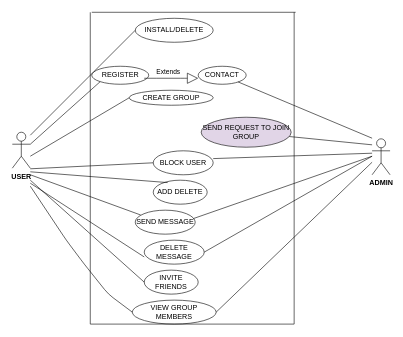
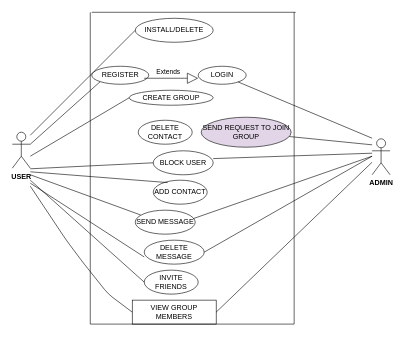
  <mxCell id="0" />
  <mxCell id="1" parent="0" />
  <mxCell id="2" value="&lt;b&gt;USER&lt;/b&gt;" style="shape=umlActor;verticalLabelPosition=bottom;labelBackgroundColor=#ffffff;verticalAlign=top;html=1;" vertex="1" parent="1"><mxGeometry x="20" y="220" width="30" height="60" as="geometry" /></mxCell>
  <mxCell id="3" value="&lt;b&gt;ADMIN&lt;/b&gt;" style="shape=umlActor;verticalLabelPosition=bottom;labelBackgroundColor=#ffffff;verticalAlign=top;html=1;" vertex="1" parent="1"><mxGeometry x="620" y="231" width="30" height="60" as="geometry" /></mxCell>
- <mxCell id="4" value="ADD DELETE" style="ellipse;whiteSpace=wrap;html=1;" vertex="1" parent="1"><mxGeometry x="255" y="300" width="90" height="40" as="geometry" /></mxCell>
+ <mxCell id="4" value="ADD CONTACT" style="ellipse;whiteSpace=wrap;html=1;" vertex="1" parent="1"><mxGeometry x="255" y="300" width="90" height="40" as="geometry" /></mxCell>
  <mxCell id="5" value="SEND MESSAGE" style="ellipse;whiteSpace=wrap;html=1;" vertex="1" parent="1"><mxGeometry x="225" y="350" width="100" height="40" as="geometry" /></mxCell>
  <mxCell id="6" value="REGISTER" style="ellipse;whiteSpace=wrap;html=1;" vertex="1" parent="1"><mxGeometry x="152.5" y="110" width="95" height="30" as="geometry" /></mxCell>
  <mxCell id="7" value="CREATE GROUP" style="ellipse;whiteSpace=wrap;html=1;" vertex="1" parent="1"><mxGeometry x="215" y="150" width="140" height="25" as="geometry" /></mxCell>
  <mxCell id="8" value="DELETE MESSAGE" style="ellipse;whiteSpace=wrap;html=1;" vertex="1" parent="1"><mxGeometry x="240" y="400" width="100" height="40" as="geometry" /></mxCell>
  <mxCell id="9" value="BLOCK USER" style="ellipse;whiteSpace=wrap;html=1;" vertex="1" parent="1"><mxGeometry x="255" y="251" width="100" height="40" as="geometry" /></mxCell>
  <mxCell id="10" value="SEND REQUEST TO JOIN GROUP" style="ellipse;whiteSpace=wrap;html=1;fillColor=#e1d5e7;" vertex="1" parent="1"><mxGeometry x="335" y="195" width="150" height="50" as="geometry" /></mxCell>
  <mxCell id="11" value="INVITE FRIENDS" style="ellipse;whiteSpace=wrap;html=1;" vertex="1" parent="1"><mxGeometry x="240" y="450" width="90" height="40" as="geometry" /></mxCell>
- <mxCell id="13" value="VIEW GROUP MEMBERS" style="ellipse;whiteSpace=wrap;html=1;" vertex="1" parent="1"><mxGeometry x="220" y="500" width="140" height="40" as="geometry" /></mxCell>
- <mxCell id="14" value="CONTACT" style="ellipse;whiteSpace=wrap;html=1;" vertex="1" parent="1"><mxGeometry x="330" y="110" width="80" height="30" as="geometry" /></mxCell>
+ <mxCell id="12" value="DELETE CONTACT" style="ellipse;whiteSpace=wrap;html=1;" vertex="1" parent="1"><mxGeometry x="230" y="200" width="90" height="40" as="geometry" /></mxCell>
+ <mxCell id="13" value="VIEW GROUP MEMBERS" style="whiteSpace=wrap;html=1;rounded=0;" vertex="1" parent="1"><mxGeometry x="220" y="500" width="140" height="40" as="geometry" /></mxCell>
+ <mxCell id="14" value="LOGIN" style="ellipse;whiteSpace=wrap;html=1;" vertex="1" parent="1"><mxGeometry x="330" y="110" width="80" height="30" as="geometry" /></mxCell>
  <mxCell id="15" value="INSTALL/DELETE" style="ellipse;whiteSpace=wrap;html=1;" vertex="1" parent="1"><mxGeometry x="225" y="30" width="130" height="40" as="geometry" /></mxCell>
  <mxCell id="16" value="Extends" style="endArrow=block;endSize=16;endFill=0;html=1;entryX=0;entryY=0.667;entryDx=0;entryDy=0;entryPerimeter=0;" edge="1" parent="1" target="14"><mxGeometry x="-0.117" y="10" width="160" relative="1" as="geometry"><mxPoint x="240" y="130" as="sourcePoint" /><mxPoint x="330" y="130" as="targetPoint" /><Array as="points"><mxPoint x="250" y="130" /><mxPoint x="310" y="130" /></Array><mxPoint as="offset" /></mxGeometry></mxCell>
  <mxCell id="17" value="" style="endArrow=none;html=1;entryX=0;entryY=0.5;entryDx=0;entryDy=0;" edge="1" parent="1" target="11"><mxGeometry width="50" height="50" relative="1" as="geometry"><mxPoint x="50" y="300" as="sourcePoint" /><mxPoint x="100" y="250" as="targetPoint" /></mxGeometry></mxCell>
  <mxCell id="18" value="" style="endArrow=none;html=1;entryX=0;entryY=0.5;entryDx=0;entryDy=0;" edge="1" parent="1" target="15"><mxGeometry width="50" height="50" relative="1" as="geometry"><mxPoint x="50" y="225" as="sourcePoint" /><mxPoint x="100" y="175" as="targetPoint" /></mxGeometry></mxCell>
  <mxCell id="19" value="" style="endArrow=none;html=1;entryX=0;entryY=0.7;entryDx=0;entryDy=0;entryPerimeter=0;" edge="1" parent="1" target="8"><mxGeometry width="50" height="50" relative="1" as="geometry"><mxPoint x="50" y="305" as="sourcePoint" /><mxPoint x="100" y="255" as="targetPoint" /></mxGeometry></mxCell>
  <mxCell id="20" value="" style="endArrow=none;html=1;entryX=0;entryY=1;entryDx=0;entryDy=0;" edge="1" parent="1" target="6"><mxGeometry width="50" height="50" relative="1" as="geometry"><mxPoint x="50" y="240" as="sourcePoint" /><mxPoint x="100" y="190" as="targetPoint" /></mxGeometry></mxCell>
  <mxCell id="21" value="" style="endArrow=none;html=1;entryX=0.09;entryY=0.2;entryDx=0;entryDy=0;entryPerimeter=0;" edge="1" parent="1" target="5"><mxGeometry width="50" height="50" relative="1" as="geometry"><mxPoint x="50" y="291" as="sourcePoint" /><mxPoint x="100" y="241" as="targetPoint" /></mxGeometry></mxCell>
  <mxCell id="22" value="" style="endArrow=none;html=1;entryX=0;entryY=0.5;entryDx=0;entryDy=0;" edge="1" parent="1" target="7"><mxGeometry width="50" height="50" relative="1" as="geometry"><mxPoint x="50" y="260" as="sourcePoint" /><mxPoint x="100" y="210" as="targetPoint" /></mxGeometry></mxCell>
  <mxCell id="23" value="" style="endArrow=none;html=1;entryX=0;entryY=0.5;entryDx=0;entryDy=0;" edge="1" parent="1" target="9"><mxGeometry width="50" height="50" relative="1" as="geometry"><mxPoint x="50" y="281" as="sourcePoint" /><mxPoint x="100" y="231" as="targetPoint" /></mxGeometry></mxCell>
  <mxCell id="24" value="" style="endArrow=none;html=1;entryX=0.267;entryY=0.1;entryDx=0;entryDy=0;entryPerimeter=0;" edge="1" parent="1" target="4"><mxGeometry width="50" height="50" relative="1" as="geometry"><mxPoint x="50" y="286" as="sourcePoint" /><mxPoint x="100" y="236" as="targetPoint" /></mxGeometry></mxCell>
  <mxCell id="25" value="" style="endArrow=none;html=1;entryX=0;entryY=0.5;entryDx=0;entryDy=0;" edge="1" parent="1" target="13"><mxGeometry width="50" height="50" relative="1" as="geometry"><mxPoint x="50" y="310" as="sourcePoint" /><mxPoint x="100" y="260" as="targetPoint" /><Array as="points"><mxPoint x="110" y="400" /><mxPoint x="140" y="440" /><mxPoint x="180" y="490" /></Array></mxGeometry></mxCell>
  <mxCell id="26" value="" style="endArrow=none;html=1;exitX=1;exitY=0.5;exitDx=0;exitDy=0;" edge="1" parent="1" source="8"><mxGeometry width="50" height="50" relative="1" as="geometry"><mxPoint x="570" y="310" as="sourcePoint" /><mxPoint x="620" y="260" as="targetPoint" /><Array as="points" /></mxGeometry></mxCell>
  <mxCell id="27" value="" style="endArrow=none;html=1;exitX=1;exitY=0.5;exitDx=0;exitDy=0;" edge="1" parent="1" source="13"><mxGeometry width="50" height="50" relative="1" as="geometry"><mxPoint x="361" y="512" as="sourcePoint" /><mxPoint x="620" y="270" as="targetPoint" /></mxGeometry></mxCell>
  <mxCell id="28" value="" style="endArrow=none;html=1;exitX=1;exitY=0.325;exitDx=0;exitDy=0;exitPerimeter=0;" edge="1" parent="1" source="9"><mxGeometry width="50" height="50" relative="1" as="geometry"><mxPoint x="570" y="305" as="sourcePoint" /><mxPoint x="620" y="255" as="targetPoint" /></mxGeometry></mxCell>
  <mxCell id="29" value="" style="endArrow=none;html=1;" edge="1" parent="1" source="10"><mxGeometry width="50" height="50" relative="1" as="geometry"><mxPoint x="560" y="230" as="sourcePoint" /><mxPoint x="620" y="241" as="targetPoint" /></mxGeometry></mxCell>
  <mxCell id="30" value="" style="endArrow=none;html=1;" edge="1" parent="1" source="14"><mxGeometry width="50" height="50" relative="1" as="geometry"><mxPoint x="570" y="280" as="sourcePoint" /><mxPoint x="620" y="230" as="targetPoint" /></mxGeometry></mxCell>
  <mxCell id="31" value="" style="endArrow=none;html=1;exitX=0.97;exitY=0.35;exitDx=0;exitDy=0;exitPerimeter=0;" edge="1" parent="1" source="5"><mxGeometry width="50" height="50" relative="1" as="geometry"><mxPoint x="330" y="360" as="sourcePoint" /><mxPoint x="620" y="260" as="targetPoint" /></mxGeometry></mxCell>
  <mxCell id="32" value="" style="endArrow=none;html=1;" edge="1" parent="1"><mxGeometry width="50" height="50" relative="1" as="geometry"><mxPoint x="150" y="540" as="sourcePoint" /><mxPoint x="150" y="20" as="targetPoint" /></mxGeometry></mxCell>
  <mxCell id="33" value="" style="endArrow=none;html=1;" edge="1" parent="1"><mxGeometry width="50" height="50" relative="1" as="geometry"><mxPoint x="152.5" y="20" as="sourcePoint" /><mxPoint x="492.5" y="20" as="targetPoint" /></mxGeometry></mxCell>
  <mxCell id="34" value="" style="endArrow=none;html=1;" edge="1" parent="1"><mxGeometry width="50" height="50" relative="1" as="geometry"><mxPoint x="490" y="540" as="sourcePoint" /><mxPoint x="490" y="20" as="targetPoint" /></mxGeometry></mxCell>
  <mxCell id="35" value="" style="endArrow=none;html=1;" edge="1" parent="1"><mxGeometry width="50" height="50" relative="1" as="geometry"><mxPoint x="150" y="540" as="sourcePoint" /><mxPoint x="490" y="540" as="targetPoint" /></mxGeometry></mxCell>
